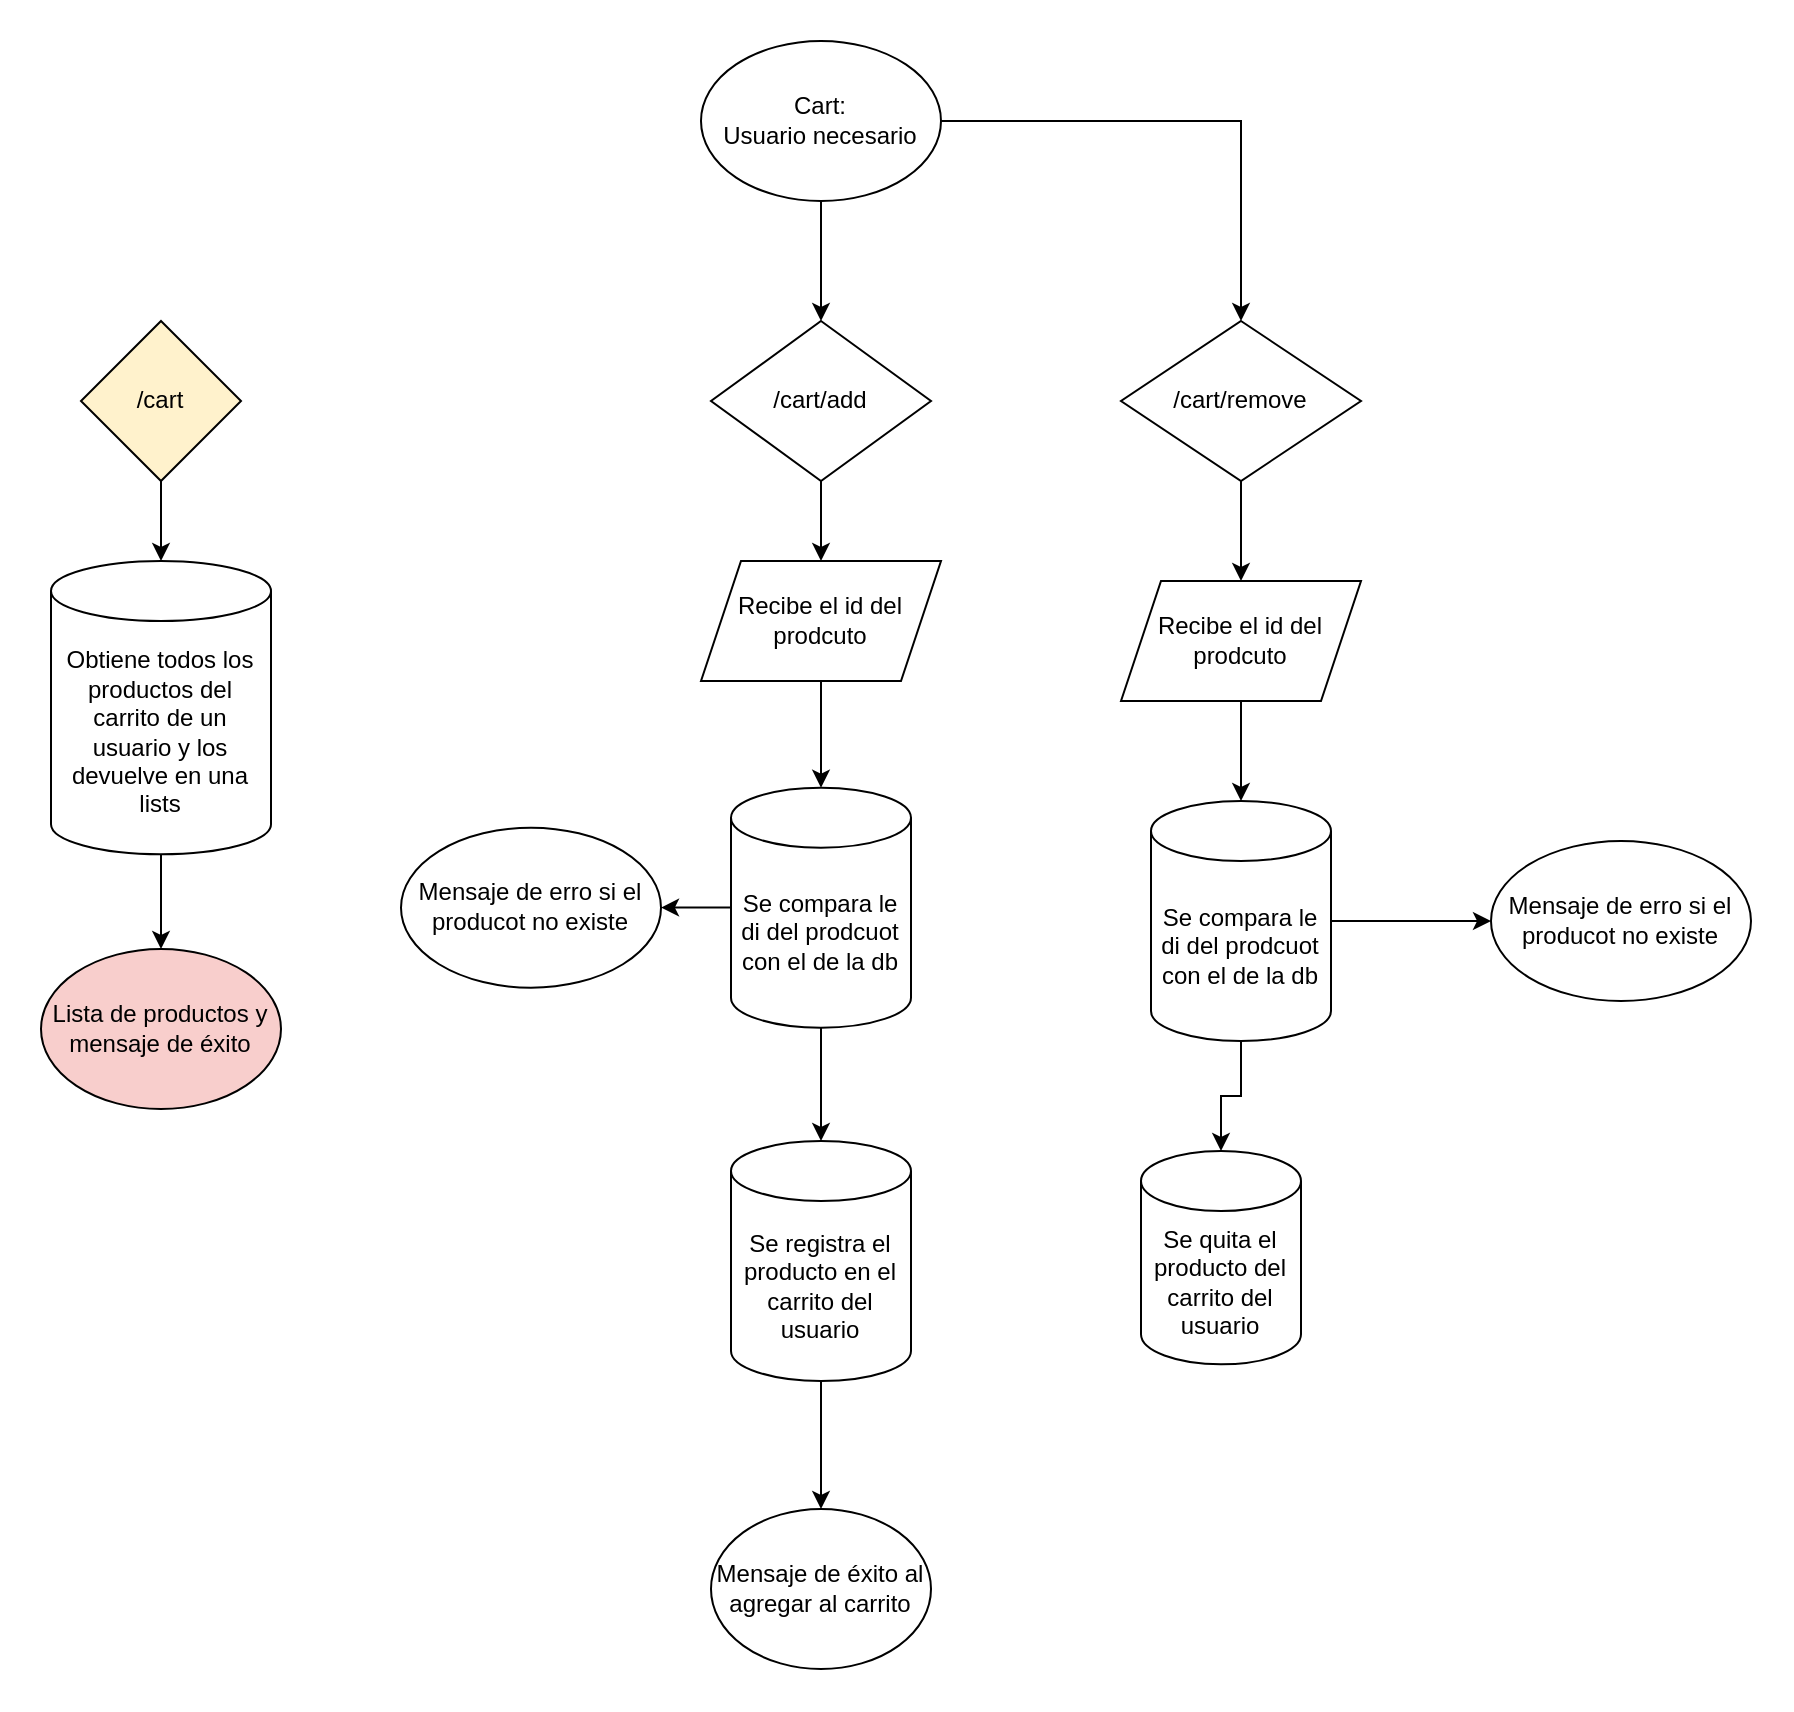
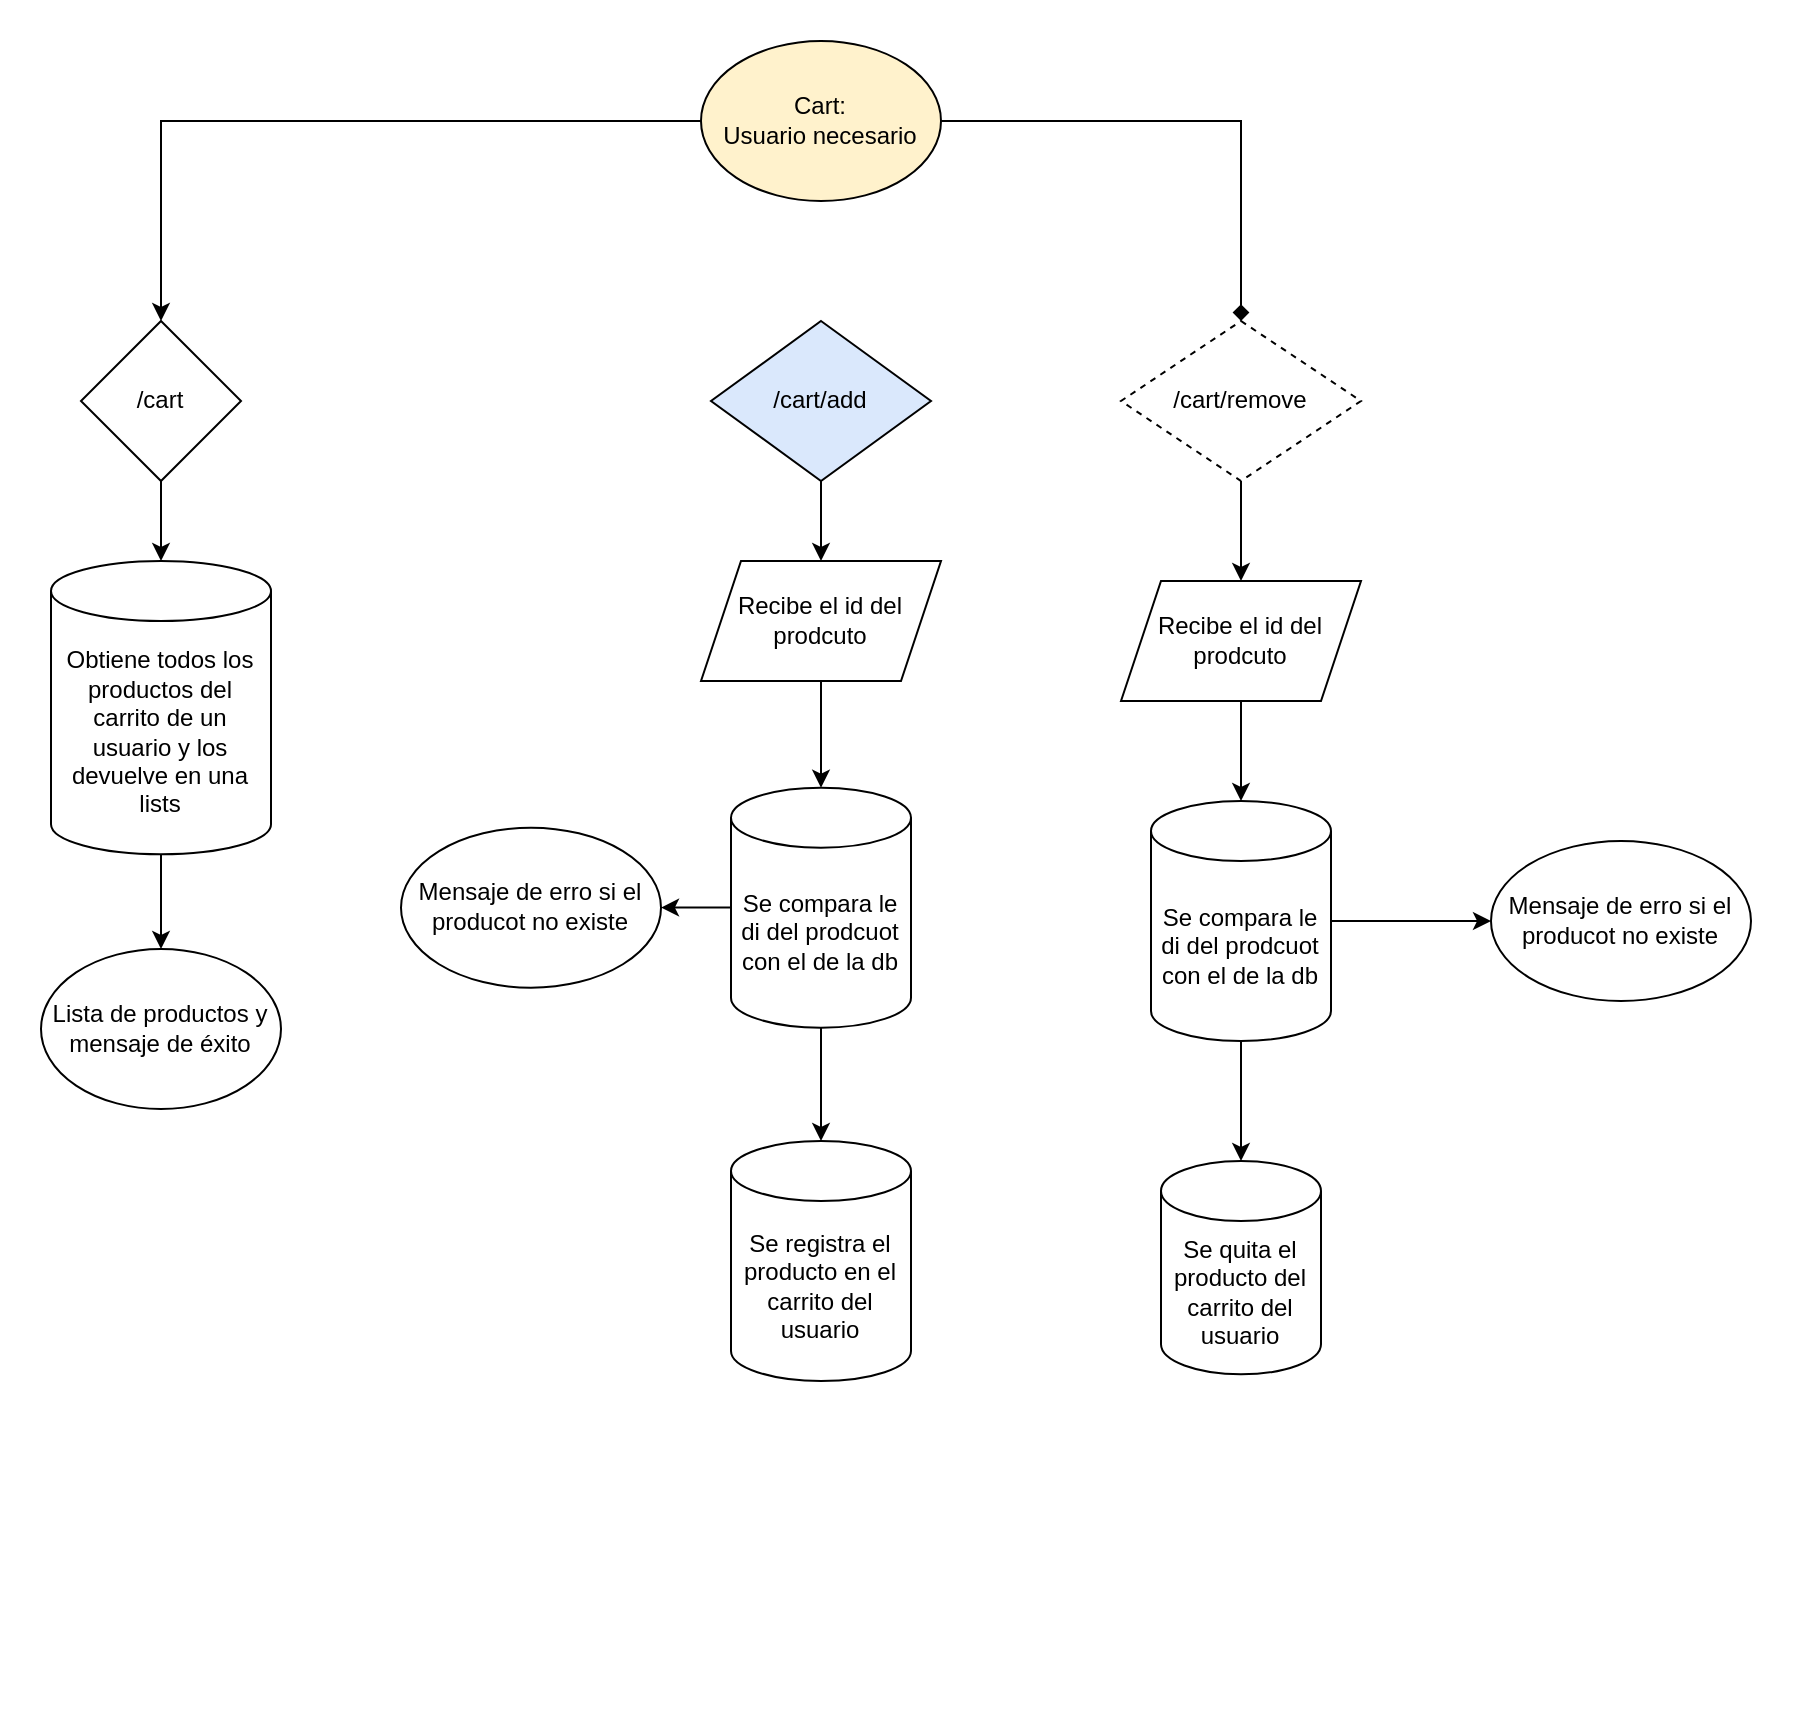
  <mxCell id="0" />
  <mxCell id="1" parent="0" />
- <mxCell id="2" style="edgeStyle=orthogonalEdgeStyle;rounded=0;orthogonalLoop=1;jettySize=auto;html=1;" edge="1" parent="1" source="4" target="8"><mxGeometry relative="1" as="geometry" /></mxCell>
- <mxCell id="3" style="edgeStyle=orthogonalEdgeStyle;rounded=0;orthogonalLoop=1;jettySize=auto;html=1;entryX=0.5;entryY=0;entryDx=0;entryDy=0;" edge="1" parent="1" source="4" target="10"><mxGeometry relative="1" as="geometry" /></mxCell>
- <mxCell id="4" value="Cart:&lt;br&gt;Usuario necesario" style="ellipse;whiteSpace=wrap;html=1;" vertex="1" parent="1"><mxGeometry x="350" y="20" width="120" height="80" as="geometry" /></mxCell>
+ <mxCell id="2" style="edgeStyle=orthogonalEdgeStyle;rounded=0;orthogonalLoop=1;jettySize=auto;html=1;" edge="1" parent="1" source="4" target="6"><mxGeometry relative="1" as="geometry" /></mxCell>
+ <mxCell id="3" style="edgeStyle=orthogonalEdgeStyle;rounded=0;orthogonalLoop=1;jettySize=auto;html=1;entryX=0.5;entryY=0;entryDx=0;entryDy=0;endArrow=diamond;" edge="1" parent="1" source="4" target="10"><mxGeometry relative="1" as="geometry" /></mxCell>
+ <mxCell id="4" value="Cart:&lt;br&gt;Usuario necesario" style="ellipse;whiteSpace=wrap;html=1;fillColor=#fff2cc;" vertex="1" parent="1"><mxGeometry x="350" y="20" width="120" height="80" as="geometry" /></mxCell>
  <mxCell id="5" value="" style="edgeStyle=orthogonalEdgeStyle;rounded=0;orthogonalLoop=1;jettySize=auto;html=1;" edge="1" parent="1" source="6" target="13"><mxGeometry relative="1" as="geometry" /></mxCell>
- <mxCell id="6" value="/cart" style="rhombus;whiteSpace=wrap;html=1;fillColor=#fff2cc;" vertex="1" parent="1"><mxGeometry x="40" y="160" width="80" height="80" as="geometry" /></mxCell>
+ <mxCell id="6" value="/cart" style="rhombus;whiteSpace=wrap;html=1;" vertex="1" parent="1"><mxGeometry x="40" y="160" width="80" height="80" as="geometry" /></mxCell>
  <mxCell id="7" value="" style="edgeStyle=orthogonalEdgeStyle;rounded=0;orthogonalLoop=1;jettySize=auto;html=1;" edge="1" parent="1" source="8" target="15"><mxGeometry relative="1" as="geometry" /></mxCell>
- <mxCell id="8" value="/cart/add" style="rhombus;whiteSpace=wrap;html=1;" vertex="1" parent="1"><mxGeometry x="355" y="160" width="110" height="80" as="geometry" /></mxCell>
+ <mxCell id="8" value="/cart/add" style="rhombus;whiteSpace=wrap;html=1;fillColor=#dae8fc;" vertex="1" parent="1"><mxGeometry x="355" y="160" width="110" height="80" as="geometry" /></mxCell>
  <mxCell id="9" value="" style="edgeStyle=orthogonalEdgeStyle;rounded=0;orthogonalLoop=1;jettySize=auto;html=1;" edge="1" parent="1" source="10" target="20"><mxGeometry relative="1" as="geometry" /></mxCell>
- <mxCell id="10" value="/cart/remove" style="rhombus;whiteSpace=wrap;html=1;" vertex="1" parent="1"><mxGeometry x="560" y="160" width="120" height="80" as="geometry" /></mxCell>
- <mxCell id="11" value="Lista de productos y mensaje de éxito" style="ellipse;whiteSpace=wrap;html=1;fillColor=#f8cecc;" vertex="1" parent="1"><mxGeometry x="20" y="474" width="120" height="80" as="geometry" /></mxCell>
+ <mxCell id="10" value="/cart/remove" style="rhombus;whiteSpace=wrap;html=1;dashed=1;" vertex="1" parent="1"><mxGeometry x="560" y="160" width="120" height="80" as="geometry" /></mxCell>
+ <mxCell id="11" value="Lista de productos y mensaje de éxito" style="ellipse;whiteSpace=wrap;html=1;" vertex="1" parent="1"><mxGeometry x="20" y="474" width="120" height="80" as="geometry" /></mxCell>
  <mxCell id="12" value="" style="edgeStyle=orthogonalEdgeStyle;rounded=0;orthogonalLoop=1;jettySize=auto;html=1;" edge="1" parent="1" source="13" target="11"><mxGeometry relative="1" as="geometry" /></mxCell>
  <mxCell id="13" value="Obtiene todos los productos del carrito de un usuario y los devuelve en una lists" style="shape=cylinder3;whiteSpace=wrap;html=1;boundedLbl=1;backgroundOutline=1;size=15;" vertex="1" parent="1"><mxGeometry x="25" y="280" width="110" height="146.67" as="geometry" /></mxCell>
  <mxCell id="14" value="" style="edgeStyle=orthogonalEdgeStyle;rounded=0;orthogonalLoop=1;jettySize=auto;html=1;" edge="1" parent="1" source="15" target="24"><mxGeometry relative="1" as="geometry" /></mxCell>
  <mxCell id="15" value="Recibe el id del prodcuto" style="shape=parallelogram;perimeter=parallelogramPerimeter;whiteSpace=wrap;html=1;fixedSize=1;" vertex="1" parent="1"><mxGeometry x="350" y="280" width="120" height="60" as="geometry" /></mxCell>
- <mxCell id="16" value="" style="edgeStyle=orthogonalEdgeStyle;rounded=0;orthogonalLoop=1;jettySize=auto;html=1;" edge="1" parent="1" source="17" target="18"><mxGeometry relative="1" as="geometry" /></mxCell>
  <mxCell id="17" value="Se registra el producto en el carrito del usuario" style="shape=cylinder3;whiteSpace=wrap;html=1;boundedLbl=1;backgroundOutline=1;size=15;" vertex="1" parent="1"><mxGeometry x="365" y="570" width="90" height="120" as="geometry" /></mxCell>
- <mxCell id="18" value="Mensaje de éxito al agregar al carrito" style="ellipse;whiteSpace=wrap;html=1;" vertex="1" parent="1"><mxGeometry x="355" y="754" width="110" height="80" as="geometry" /></mxCell>
  <mxCell id="19" value="" style="edgeStyle=orthogonalEdgeStyle;rounded=0;orthogonalLoop=1;jettySize=auto;html=1;" edge="1" parent="1" source="20" target="28"><mxGeometry relative="1" as="geometry" /></mxCell>
  <mxCell id="20" value="Recibe el id del prodcuto" style="shape=parallelogram;perimeter=parallelogramPerimeter;whiteSpace=wrap;html=1;fixedSize=1;" vertex="1" parent="1"><mxGeometry x="560" y="290" width="120" height="60" as="geometry" /></mxCell>
- <mxCell id="21" value="Se quita el producto del carrito del usuario" style="shape=cylinder3;whiteSpace=wrap;html=1;boundedLbl=1;backgroundOutline=1;size=15;" vertex="1" parent="1"><mxGeometry x="570" y="575" width="80" height="106.67" as="geometry" /></mxCell>
+ <mxCell id="21" value="Se quita el producto del carrito del usuario" style="shape=cylinder3;whiteSpace=wrap;html=1;boundedLbl=1;backgroundOutline=1;size=15;" vertex="1" parent="1"><mxGeometry x="580" y="580" width="80" height="106.67" as="geometry" /></mxCell>
  <mxCell id="22" value="" style="edgeStyle=orthogonalEdgeStyle;rounded=0;orthogonalLoop=1;jettySize=auto;html=1;" edge="1" parent="1" source="24" target="17"><mxGeometry relative="1" as="geometry" /></mxCell>
  <mxCell id="23" value="" style="edgeStyle=orthogonalEdgeStyle;rounded=0;orthogonalLoop=1;jettySize=auto;html=1;" edge="1" parent="1" source="24" target="25"><mxGeometry relative="1" as="geometry" /></mxCell>
  <mxCell id="24" value="Se compara le di del prodcuot con el de la db" style="shape=cylinder3;whiteSpace=wrap;html=1;boundedLbl=1;backgroundOutline=1;size=15;" vertex="1" parent="1"><mxGeometry x="365" y="393.34" width="90" height="120" as="geometry" /></mxCell>
  <mxCell id="25" value="Mensaje de erro si el producot no existe" style="ellipse;whiteSpace=wrap;html=1;" vertex="1" parent="1"><mxGeometry x="200" y="413.34" width="130" height="80" as="geometry" /></mxCell>
  <mxCell id="26" value="" style="edgeStyle=orthogonalEdgeStyle;rounded=0;orthogonalLoop=1;jettySize=auto;html=1;" edge="1" source="28" target="29" parent="1"><mxGeometry relative="1" as="geometry" /></mxCell>
  <mxCell id="27" value="" style="edgeStyle=orthogonalEdgeStyle;rounded=0;orthogonalLoop=1;jettySize=auto;html=1;" edge="1" parent="1" source="28" target="21"><mxGeometry relative="1" as="geometry" /></mxCell>
  <mxCell id="28" value="Se compara le di del prodcuot con el de la db" style="shape=cylinder3;whiteSpace=wrap;html=1;boundedLbl=1;backgroundOutline=1;size=15;" vertex="1" parent="1"><mxGeometry x="575" y="400" width="90" height="120" as="geometry" /></mxCell>
  <mxCell id="29" value="Mensaje de erro si el producot no existe" style="ellipse;whiteSpace=wrap;html=1;" vertex="1" parent="1"><mxGeometry x="745" y="420" width="130" height="80" as="geometry" /></mxCell>
